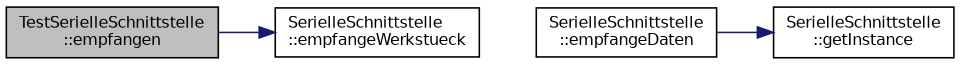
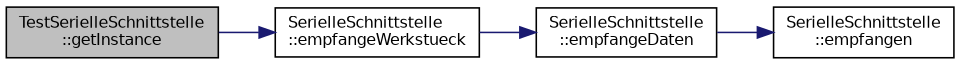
  digraph {
    rankdir=LR
    node [color=black fillcolor=white fontname=Helvetica fontsize=10 shape=record style=filled]
    edge [color=midnightblue fontname=Helvetica fontsize=10 labelfontname=Helvetica labelfontsize=10 style=solid]
-   n1 [fillcolor=grey75 fontcolor=black height=0.2 label="TestSerielleSchnittstelle\l::empfangen" width=0.4]
+   n1 [fillcolor=grey75 fontcolor=black height=0.2 label="TestSerielleSchnittstelle\l::getInstance" width=0.4]
    n2 [height=0.2 label="SerielleSchnittstelle\l::empfangeWerkstueck" width=0.4]
    n3 [height=0.2 label="SerielleSchnittstelle\l::empfangeDaten" width=0.4]
-   n4 [height=0.2 label="SerielleSchnittstelle\l::getInstance" width=0.4]
+   n4 [height=0.2 label="SerielleSchnittstelle\l::empfangen" width=0.4]
    n1 -> n2
+   n2 -> n3
    n3 -> n4
  }
